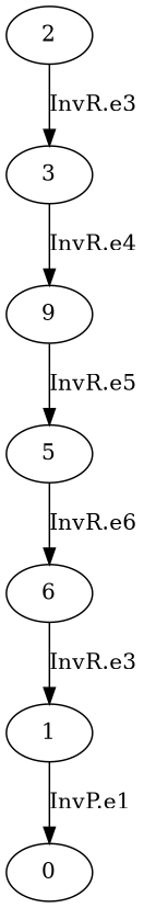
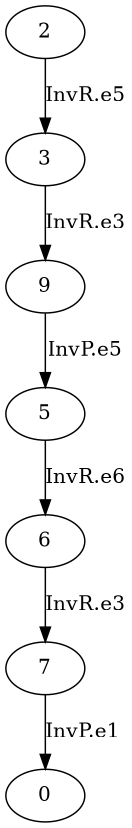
  digraph {
    2
    3
    n3 [label=9]
    5
    6
-   7 [label=1]
+   7
    0
-   2 -> 3 [label="InvR.e3"]
-   3 -> n3 [label="InvR.e4"]
-   n3 -> 5 [label="InvR.e5"]
+   2 -> 3 [label="InvR.e5"]
+   3 -> n3 [label="InvR.e3"]
+   n3 -> 5 [label="InvP.e5"]
    5 -> 6 [label="InvR.e6"]
    6 -> 7 [label="InvR.e3"]
    7 -> 0 [label="InvP.e1"]
  }
